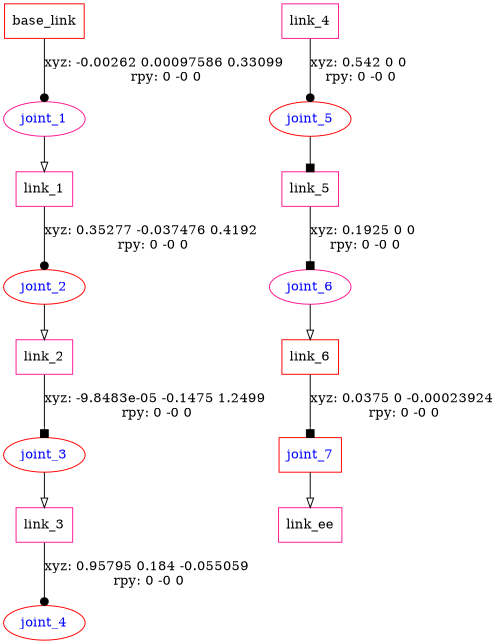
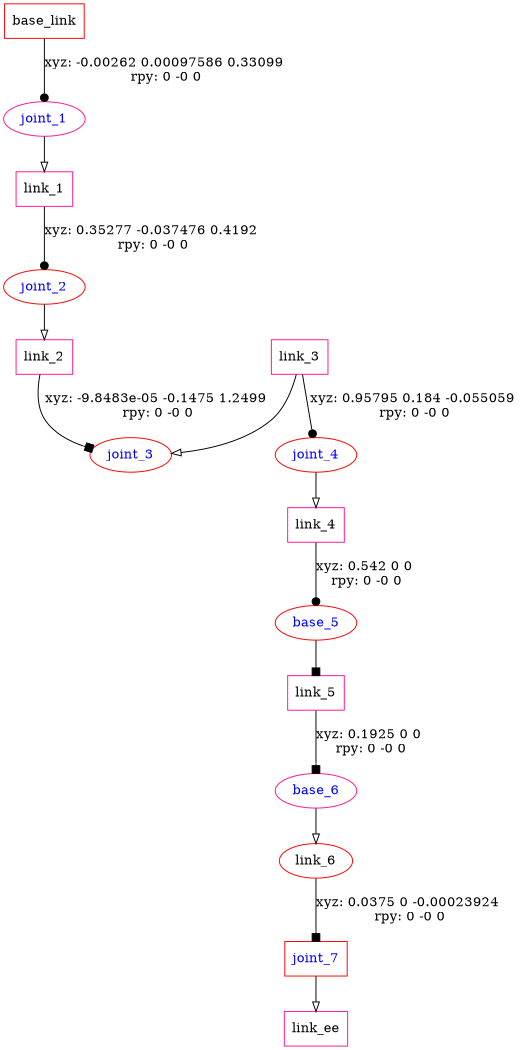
  digraph {
    node [color=deeppink shape=box]
    edge [arrowhead=onormal]
    n1 [color=red label=base_link]
    joint_1 [fontcolor=blue shape=ellipse]
    n3 [label=link_1]
    joint_2 [color=red fontcolor=blue shape=ellipse]
    n5 [label=link_2]
    joint_3 [color=red fontcolor=blue shape=ellipse]
    n7 [label=link_3]
    joint_4 [color=red fontcolor=blue shape=ellipse]
    n9 [label=link_4]
-   joint_5 [color=red fontcolor=blue shape=ellipse]
+   joint_5 [color=red fontcolor=blue shape=ellipse label=base_5]
    n11 [label=link_5]
-   joint_6 [fontcolor=blue shape=ellipse]
-   n13 [color=red label=link_6]
+   joint_6 [fontcolor=blue shape=ellipse label=base_6]
+   n13 [color=red label=link_6 shape=ellipse]
    joint_7 [color=red fontcolor=blue]
    n15 [label=link_ee]
    n1 -> joint_1 [arrowhead=dot label="xyz: -0.00262 0.00097586 0.33099 \nrpy: 0 -0 0"]
    joint_1 -> n3
    n3 -> joint_2 [arrowhead=dot label="xyz: 0.35277 -0.037476 0.4192 \nrpy: 0 -0 0"]
    joint_2 -> n5
    n5 -> joint_3 [arrowhead=box label="xyz: -9.8483e-05 -0.1475 1.2499 \nrpy: 0 -0 0"]
-   joint_3 -> n7
+   n7 -> joint_3
    n7 -> joint_4 [arrowhead=dot label="xyz: 0.95795 0.184 -0.055059 \nrpy: 0 -0 0"]
+   joint_4 -> n9
    n9 -> joint_5 [arrowhead=dot label="xyz: 0.542 0 0 \nrpy: 0 -0 0"]
    joint_5 -> n11 [arrowhead=box]
    n11 -> joint_6 [arrowhead=box label="xyz: 0.1925 0 0 \nrpy: 0 -0 0"]
    joint_6 -> n13
    n13 -> joint_7 [arrowhead=box label="xyz: 0.0375 0 -0.00023924 \nrpy: 0 -0 0"]
    joint_7 -> n15
  }
